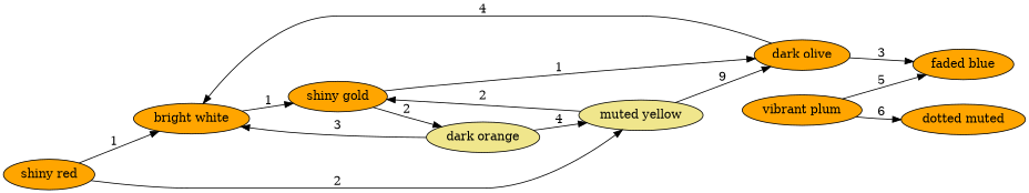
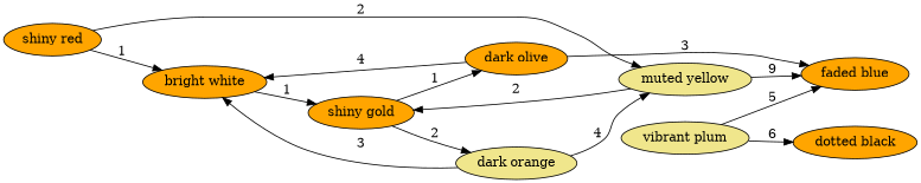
  digraph {
    rankdir=LR
    node [fillcolor=orange style=filled]
    n1 [label="shiny red"]
    "bright white"
    "muted yellow" [fillcolor=khaki]
    "shiny gold"
    "faded blue"
    "dark orange" [fillcolor=khaki]
    "dark olive"
-   "vibrant plum"
-   "dotted black" [label="dotted muted"]
+   "vibrant plum" [fillcolor=khaki]
+   "dotted black"
    n1 -> "bright white" [label=1]
    n1 -> "muted yellow" [label=2]
    "bright white" -> "shiny gold" [label=1]
    "muted yellow" -> "shiny gold" [label=2]
-   "muted yellow" -> "dark olive" [label=9]
+   "muted yellow" -> "faded blue" [label=9]
    "shiny gold" -> "dark orange" [label=2]
    "shiny gold" -> "dark olive" [label=1]
    "dark orange" -> "bright white" [label=3]
    "dark orange" -> "muted yellow" [label=4]
    "dark olive" -> "bright white" [label=4]
    "dark olive" -> "faded blue" [label=3]
    "vibrant plum" -> "faded blue" [label=5]
    "vibrant plum" -> "dotted black" [label=6]
  }
